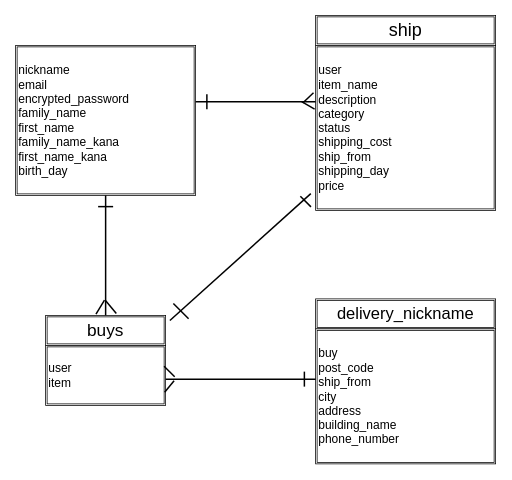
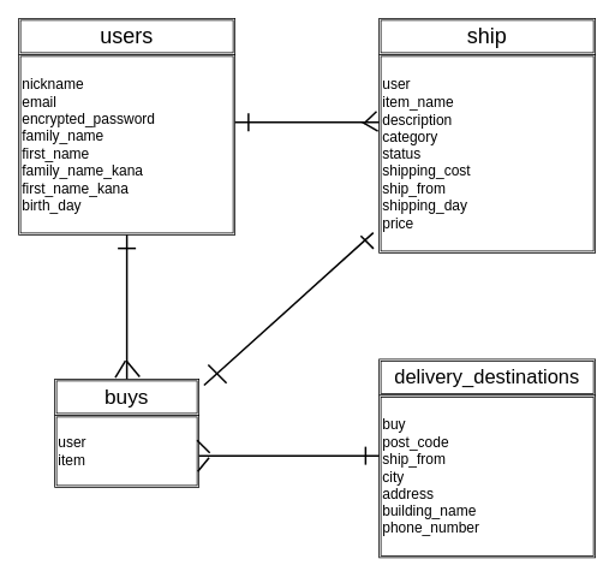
  <mxCell id="0" />
  <mxCell id="1" parent="0" />
+ <mxCell id="2" value="&lt;font style=&quot;font-size: 24px&quot;&gt;users&lt;/font&gt;" style="shape=ext;double=1;rounded=0;whiteSpace=wrap;html=1;" parent="1" vertex="1"><mxGeometry x="20" y="20" width="240" height="40" as="geometry" /></mxCell>
  <mxCell id="3" value="nickname&lt;br&gt;email&lt;br&gt;encrypted_password&lt;br&gt;family_name&lt;br&gt;first_name&lt;br&gt;family_name_kana&lt;br&gt;first_name_kana&lt;br&gt;birth_day" style="shape=ext;double=1;rounded=0;whiteSpace=wrap;html=1;align=left;fontSize=16;" parent="1" vertex="1"><mxGeometry x="20" y="60" width="240" height="200" as="geometry" /></mxCell>
  <mxCell id="4" value="&lt;span style=&quot;font-size: 23px&quot;&gt;buys&lt;/span&gt;" style="shape=ext;double=1;rounded=0;whiteSpace=wrap;html=1;fontSize=16;align=center;" parent="1" vertex="1"><mxGeometry x="60" y="420" width="160" height="40" as="geometry" /></mxCell>
  <mxCell id="5" style="edgeStyle=orthogonalEdgeStyle;rounded=0;orthogonalLoop=1;jettySize=auto;html=1;exitX=0.5;exitY=1;exitDx=0;exitDy=0;fontSize=16;" parent="1" source="4" target="4" edge="1"><mxGeometry relative="1" as="geometry" /></mxCell>
  <mxCell id="6" value="user&lt;br&gt;item" style="shape=ext;double=1;rounded=0;whiteSpace=wrap;html=1;fontSize=16;align=left;" parent="1" vertex="1"><mxGeometry x="60" y="460" width="160" height="80" as="geometry" /></mxCell>
- <mxCell id="7" value="&lt;font style=&quot;font-size: 22px&quot;&gt;delivery_nickname&lt;/font&gt;" style="shape=ext;double=1;rounded=0;whiteSpace=wrap;html=1;fontSize=16;align=center;" parent="1" vertex="1"><mxGeometry x="420" y="398" width="240" height="40" as="geometry" /></mxCell>
+ <mxCell id="7" value="&lt;font style=&quot;font-size: 22px&quot;&gt;delivery_destinations&lt;/font&gt;" style="shape=ext;double=1;rounded=0;whiteSpace=wrap;html=1;fontSize=16;align=center;" parent="1" vertex="1"><mxGeometry x="420" y="398" width="240" height="40" as="geometry" /></mxCell>
  <mxCell id="8" value="buy&lt;br&gt;post_code&lt;br&gt;ship_from&lt;br&gt;city&lt;br&gt;address&lt;br&gt;building_name&lt;br&gt;phone_number" style="shape=ext;double=1;rounded=0;whiteSpace=wrap;html=1;fontSize=16;align=left;" parent="1" vertex="1"><mxGeometry x="420" y="438" width="240" height="180" as="geometry" /></mxCell>
  <mxCell id="9" value="ship" style="shape=ext;double=1;rounded=0;whiteSpace=wrap;html=1;fontSize=24;align=center;" parent="1" vertex="1"><mxGeometry x="420" y="20" width="240" height="40" as="geometry" /></mxCell>
  <mxCell id="10" value="user&lt;br&gt;item_name&lt;br&gt;description&lt;br&gt;category&lt;br&gt;status&lt;br&gt;shipping_cost&lt;br&gt;ship_from&lt;br&gt;shipping_day&lt;br&gt;price" style="shape=ext;double=1;rounded=0;whiteSpace=wrap;html=1;fontSize=16;align=left;" parent="1" vertex="1"><mxGeometry x="420" y="60" width="240" height="220" as="geometry" /></mxCell>
  <mxCell id="11" value="" style="line;strokeWidth=2;html=1;rounded=0;fontSize=16;align=left;" parent="1" vertex="1"><mxGeometry x="260" y="130" width="160" height="10" as="geometry" /></mxCell>
  <mxCell id="12" value="" style="line;strokeWidth=2;direction=south;html=1;rounded=0;fontSize=16;align=left;" parent="1" vertex="1"><mxGeometry x="270" y="125" width="10" height="20" as="geometry" /></mxCell>
  <mxCell id="13" value="" style="line;strokeWidth=2;direction=south;html=1;rounded=0;fontSize=16;align=left;rotation=46;" parent="1" vertex="1"><mxGeometry x="400" y="120" width="20" height="20" as="geometry" /></mxCell>
  <mxCell id="14" value="" style="line;strokeWidth=2;direction=south;html=1;rounded=0;fontSize=16;align=left;labelBackgroundColor=#FFFFFF;" vertex="1" parent="1"><mxGeometry x="135" y="260" width="10" height="160" as="geometry" /></mxCell>
  <mxCell id="15" value="" style="line;strokeWidth=2;html=1;rounded=0;fontSize=16;align=left;" vertex="1" parent="1"><mxGeometry x="130" y="270" width="20" height="10" as="geometry" /></mxCell>
  <mxCell id="16" value="" style="line;strokeWidth=2;direction=south;html=1;rounded=0;fontSize=16;align=left;rotation=31;" vertex="1" parent="1"><mxGeometry x="120.62" y="398" width="24.38" height="22" as="geometry" /></mxCell>
  <mxCell id="17" value="" style="line;strokeWidth=2;direction=south;html=1;rounded=0;fontSize=16;align=left;rotation=-40;" vertex="1" parent="1"><mxGeometry x="135" y="398" width="24.38" height="22" as="geometry" /></mxCell>
  <mxCell id="18" value="" style="line;strokeWidth=2;html=1;rounded=0;fontSize=16;align=left;" vertex="1" parent="1"><mxGeometry x="220" y="500" width="200" height="10" as="geometry" /></mxCell>
  <mxCell id="19" value="" style="line;strokeWidth=2;direction=south;html=1;rounded=0;fontSize=16;align=left;" vertex="1" parent="1"><mxGeometry x="400" y="495" width="10" height="20" as="geometry" /></mxCell>
  <mxCell id="20" value="" style="line;strokeWidth=2;direction=south;html=1;rounded=0;fontSize=16;align=left;rotation=-75;" vertex="1" parent="1"><mxGeometry x="243.71" y="484.83" height="20" as="geometry" /></mxCell>
  <mxCell id="21" value="" style="line;strokeWidth=2;direction=south;html=1;rounded=0;fontSize=16;align=left;rotation=-45;" vertex="1" parent="1"><mxGeometry x="220" y="484.83" width="10" height="20" as="geometry" /></mxCell>
  <mxCell id="22" value="" style="line;strokeWidth=2;direction=south;html=1;rounded=0;fontSize=16;align=left;rotation=39;" vertex="1" parent="1"><mxGeometry x="213.15" y="504.83" width="23.71" height="20" as="geometry" /></mxCell>
  <mxCell id="23" value="" style="line;strokeWidth=2;html=1;rounded=0;fontSize=16;align=left;rotation=-42;" vertex="1" parent="1"><mxGeometry x="193.22" y="337.32" width="252.84" height="10" as="geometry" /></mxCell>
  <mxCell id="24" value="" style="line;strokeWidth=2;direction=south;html=1;rounded=0;fontSize=16;align=left;rotation=-45;" vertex="1" parent="1"><mxGeometry x="371.72" y="258.28" width="70" height="20" as="geometry" /></mxCell>
  <mxCell id="25" value="" style="line;strokeWidth=2;direction=south;html=1;rounded=0;fontSize=16;align=left;rotation=-45;" vertex="1" parent="1"><mxGeometry x="237.32" y="400.04" width="6.29" height="28.69" as="geometry" /></mxCell>
  <mxCell id="26" value="" style="line;strokeWidth=2;direction=south;html=1;rounded=0;fontSize=16;align=left;rotation=120;" vertex="1" parent="1"><mxGeometry x="400" y="130" width="20" height="20" as="geometry" /></mxCell>
